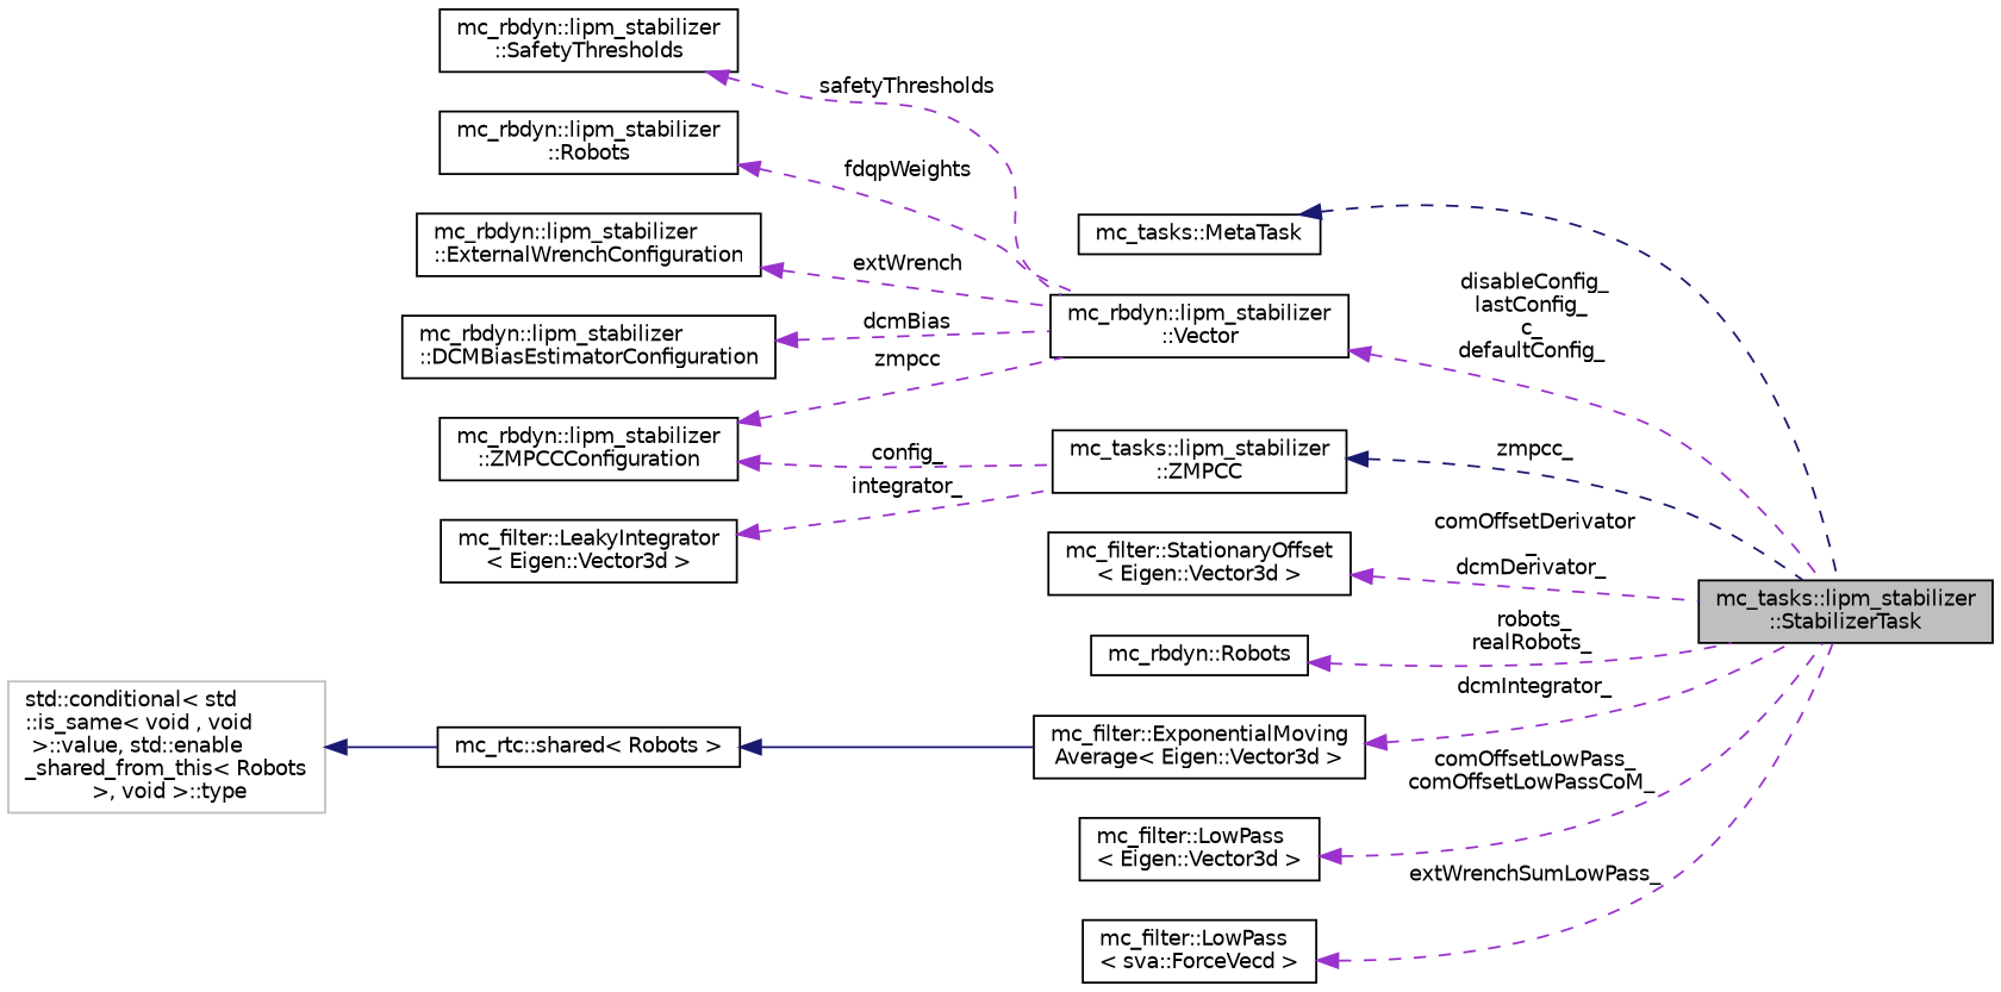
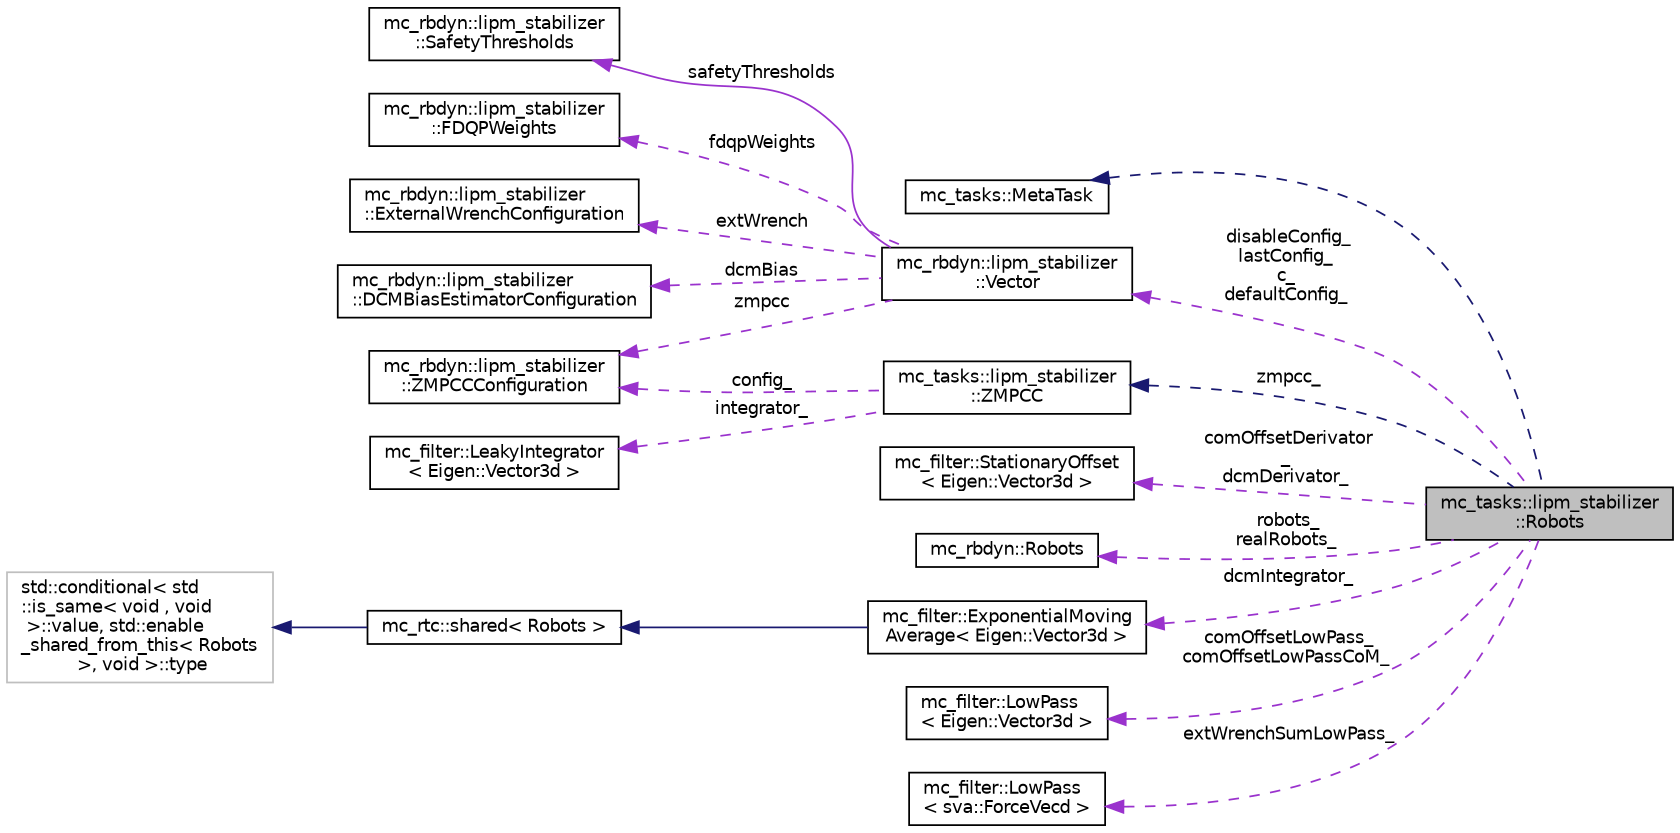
  digraph {
    rankdir=LR
    node [color=black fillcolor=white fontname=Helvetica fontsize=10 shape=record style=filled]
    edge [color=darkorchid3 dir=back fontname=Helvetica fontsize=10 labelfontname=Helvetica labelfontsize=10 style=dashed]
-   n1 [fillcolor=grey75 fontcolor=black height=0.2 label="mc_tasks::lipm_stabilizer\l::StabilizerTask" width=0.4]
+   n1 [fillcolor=grey75 fontcolor=black height=0.2 label="mc_tasks::lipm_stabilizer\l::Robots" width=0.4]
    n2 [height=0.2 label="mc_tasks::MetaTask" width=0.4]
    n3 [height=0.2 label="mc_rbdyn::lipm_stabilizer\l::Vector" width=0.4]
    n4 [height=0.2 label="mc_rbdyn::lipm_stabilizer\l::SafetyThresholds" width=0.4]
-   n5 [height=0.2 label="mc_rbdyn::lipm_stabilizer\l::Robots" width=0.4]
+   n5 [height=0.2 label="mc_rbdyn::lipm_stabilizer\l::FDQPWeights" width=0.4]
    n6 [height=0.2 label="mc_rbdyn::lipm_stabilizer\l::ZMPCCConfiguration" width=0.4]
    n7 [height=0.2 label="mc_tasks::lipm_stabilizer\l::ZMPCC" width=0.4]
    n8 [height=0.2 label="mc_rbdyn::lipm_stabilizer\l::ExternalWrenchConfiguration" width=0.4]
    n9 [height=0.2 label="mc_rbdyn::lipm_stabilizer\l::DCMBiasEstimatorConfiguration" width=0.4]
    n10 [height=0.2 label="mc_filter::LeakyIntegrator\l\< Eigen::Vector3d \>" width=0.4]
    n11 [height=0.2 label="mc_filter::StationaryOffset\l\< Eigen::Vector3d \>" width=0.4]
    n12 [height=0.2 label="mc_rbdyn::Robots" width=0.4]
    n13 [height=0.2 label="mc_rtc::shared\< Robots \>" width=0.4]
    n14 [height=0.2 label="mc_filter::ExponentialMoving\lAverage\< Eigen::Vector3d \>" width=0.4]
    n15 [color=grey75 height=0.2 label="std::conditional\< std\l::is_same\< void , void\l \>::value, std::enable\l_shared_from_this\< Robots\l  \>, void  \>::type" width=0.4]
    n16 [height=0.2 label="mc_filter::LowPass\l\< Eigen::Vector3d \>" width=0.4]
    n17 [height=0.2 label="mc_filter::LowPass\l\< sva::ForceVecd \>" width=0.4]
    n2 -> n1 [color=midnightblue]
    n3 -> n1 [label=" disableConfig_\nlastConfig_\nc_\ndefaultConfig_"]
-   n4 -> n3 [label=" safetyThresholds"]
+   n4 -> n3 [label=" safetyThresholds" style=solid]
    n5 -> n3 [label=" fdqpWeights"]
    n6 -> n3 [label=" zmpcc"]
    n6 -> n7 [label=" config_"]
    n7 -> n1 [color=midnightblue label=" zmpcc_"]
    n8 -> n3 [label=" extWrench"]
    n9 -> n3 [label=" dcmBias"]
    n10 -> n7 [label=" integrator_"]
    n11 -> n1 [label=" comOffsetDerivator\l_\ndcmDerivator_"]
    n12 -> n1 [label=" robots_\nrealRobots_"]
    n13 -> n14 [color=midnightblue style=solid]
    n14 -> n1 [label=" dcmIntegrator_"]
    n15 -> n13 [color=midnightblue style=solid]
    n16 -> n1 [label=" comOffsetLowPass_\ncomOffsetLowPassCoM_"]
    n17 -> n1 [label=" extWrenchSumLowPass_"]
  }
